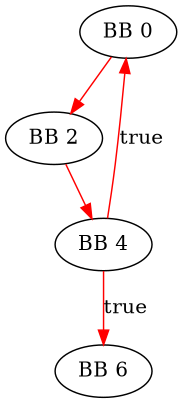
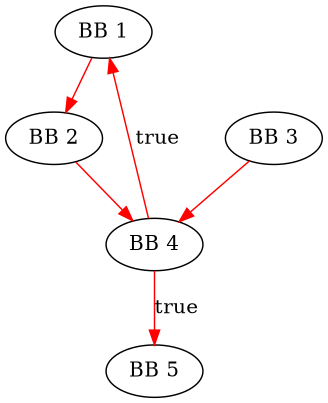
  digraph {
    node [shape=ellipse]
    edge [color=red]
-   n1 [label="BB 0"]
+   n1 [label="BB 1"]
    n2 [label="BB 2"]
    n3 [label="BB 4"]
-   n4 [label="BB 6"]
+   n4 [label="BB 5"]
+   n5 [label="BB 3"]
    n1 -> n2
    n2 -> n3
    n3 -> n1 [label=true]
    n3 -> n4 [label=true]
+   n5 -> n3
  }
